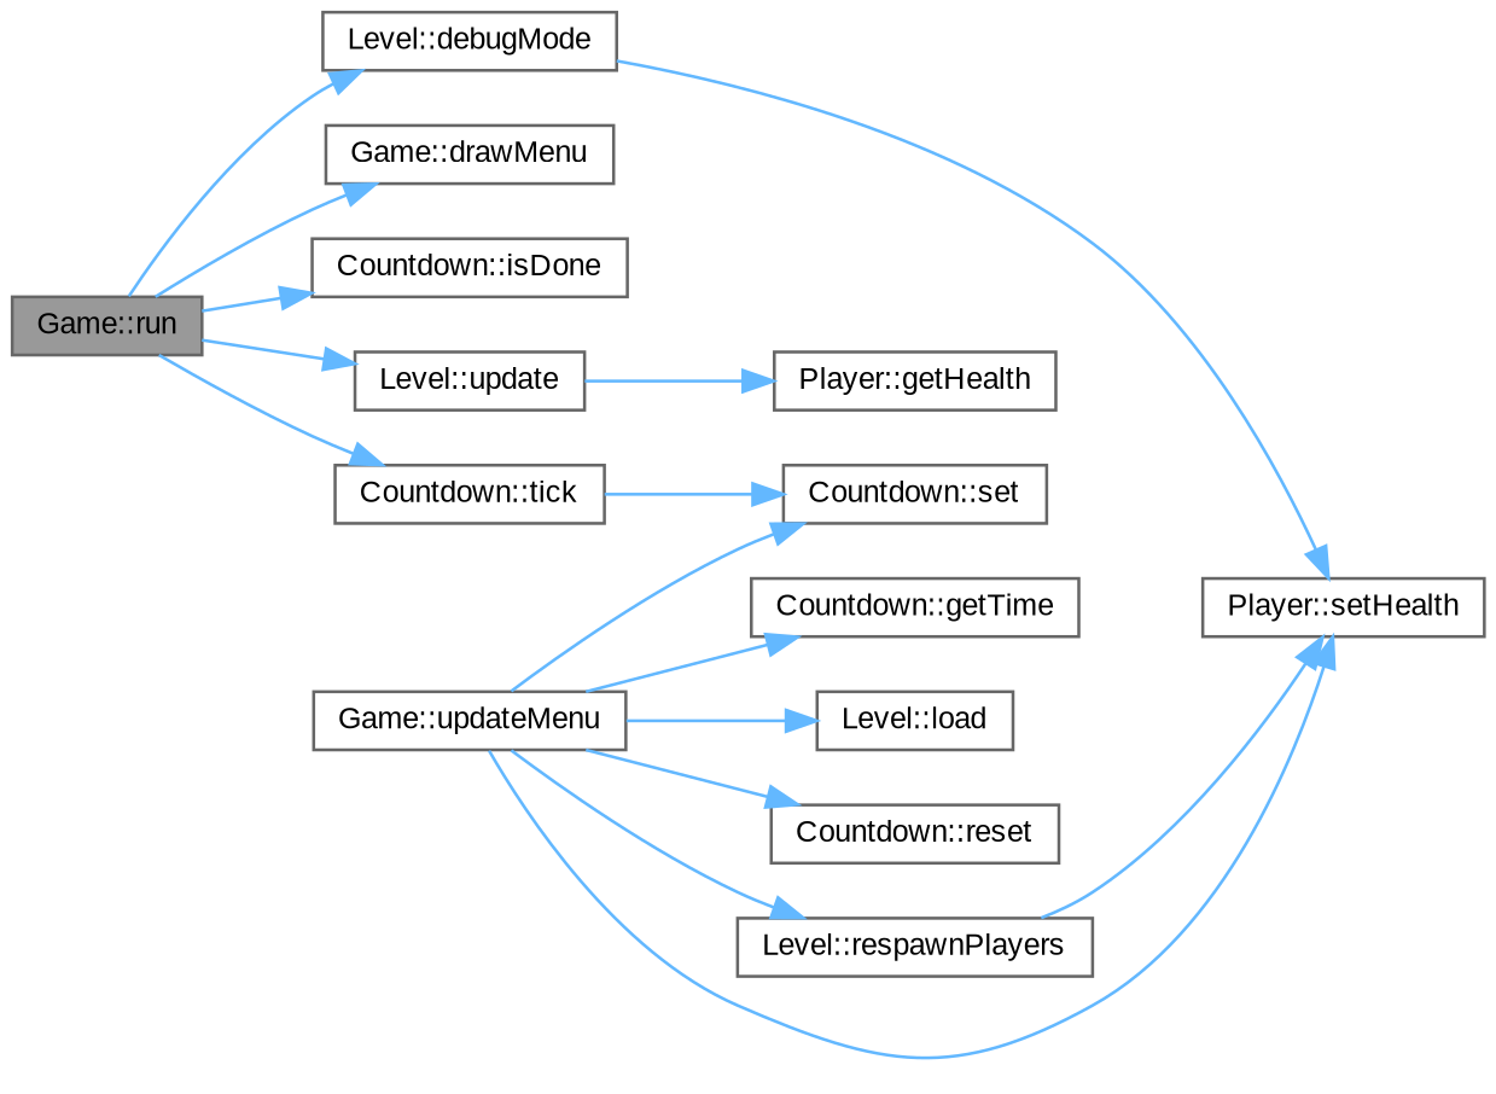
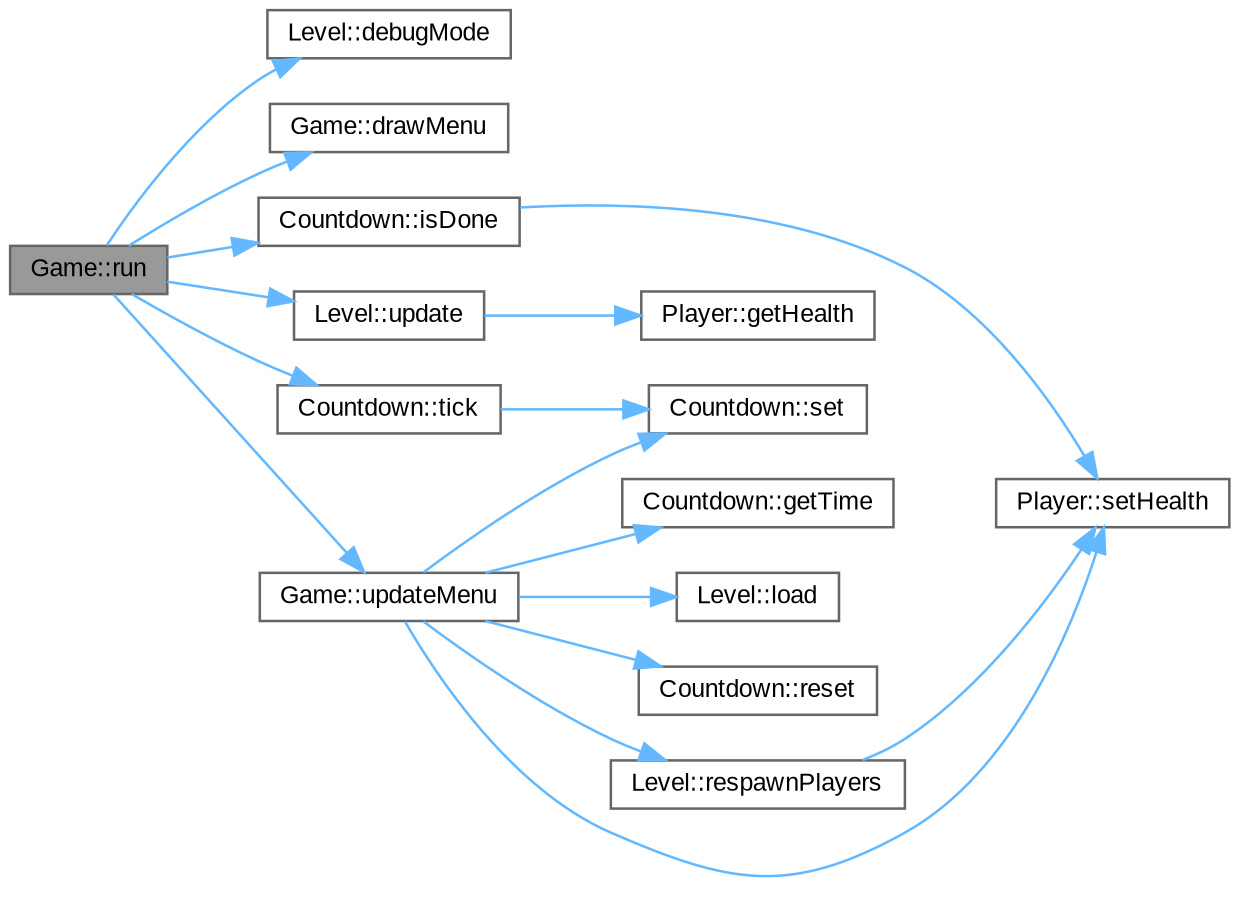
  digraph {
    fontname="Liberation Sans"
    rankdir=LR
    node [color=grey40 fillcolor=white fontname="Liberation Sans" fontsize=10 shape=box style=filled]
    edge [color=steelblue1 fontname="Liberation Sans" fontsize=10 labelfontname=Helvetica labelfontsize=10 style=solid]
    n1 [color=gray40 fillcolor=grey60 fontcolor=black height=0.2 label="Game::run" width=0.4]
    n2 [height=0.2 label="Level::debugMode" width=0.4]
    n3 [height=0.2 label="Game::drawMenu" width=0.4]
    n4 [height=0.2 label="Countdown::isDone" width=0.4]
    n5 [height=0.2 label="Countdown::tick" width=0.4]
    n6 [height=0.2 label="Level::update" width=0.4]
    n7 [height=0.2 label="Game::updateMenu" width=0.4]
    n8 [height=0.2 label="Player::setHealth" width=0.4]
    n9 [height=0.2 label="Countdown::set" width=0.4]
    n10 [height=0.2 label="Player::getHealth" width=0.4]
    n11 [height=0.2 label="Countdown::getTime" width=0.4]
    n12 [height=0.2 label="Level::load" width=0.4]
    n13 [height=0.2 label="Countdown::reset" width=0.4]
    n14 [height=0.2 label="Level::respawnPlayers" width=0.4]
    n1 -> n2
    n1 -> n3
    n1 -> n4
    n1 -> n5
    n1 -> n6
-   n2 -> n8
+   n1 -> n7
+   n4 -> n8
    n5 -> n9
    n6 -> n10
    n7 -> n8
    n7 -> n9
    n7 -> n11
    n7 -> n12
    n7 -> n13
    n7 -> n14
    n14 -> n8
  }
